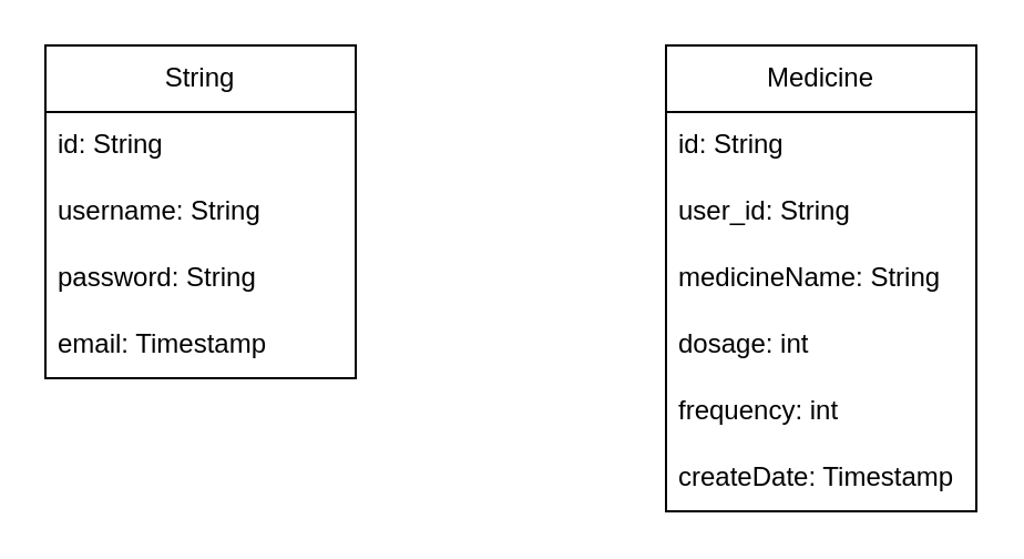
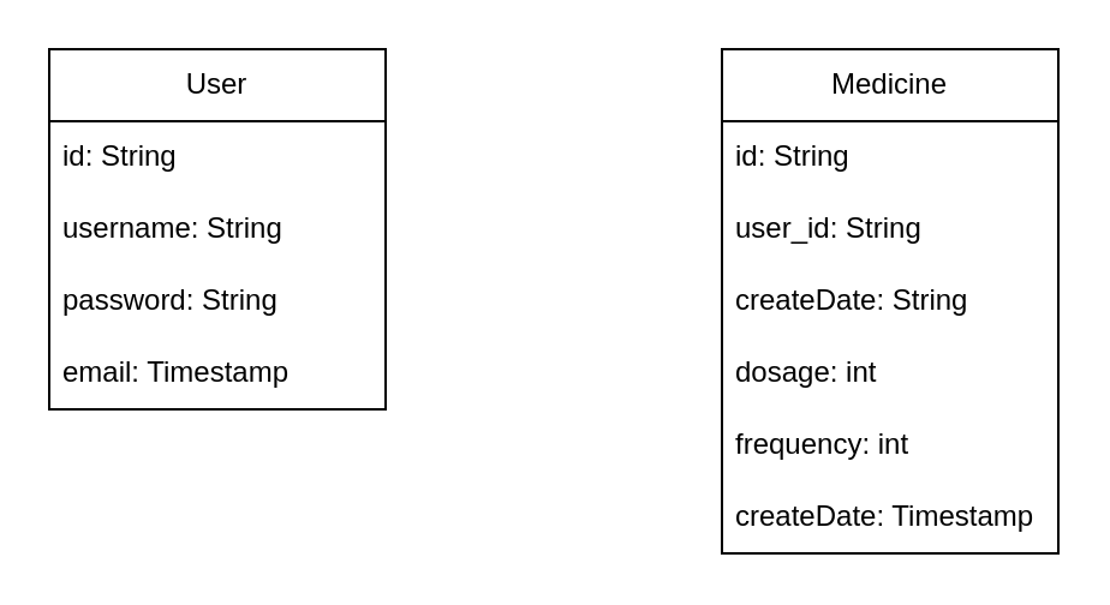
  <mxCell id="0" />
  <mxCell id="1" parent="0" />
  <mxCell id="2" value="Medicine" style="swimlane;fontStyle=0;childLayout=stackLayout;horizontal=1;startSize=30;horizontalStack=0;resizeParent=1;resizeParentMax=0;resizeLast=0;collapsible=1;marginBottom=0;whiteSpace=wrap;html=1;" vertex="1" parent="1"><mxGeometry x="300" y="20" width="140" height="210" as="geometry" /></mxCell>
  <mxCell id="3" value="id: String" style="text;strokeColor=none;fillColor=none;align=left;verticalAlign=middle;spacingLeft=4;spacingRight=4;overflow=hidden;points=[[0,0.5],[1,0.5]];portConstraint=eastwest;rotatable=0;whiteSpace=wrap;html=1;" vertex="1" parent="2"><mxGeometry y="30" width="140" height="30" as="geometry" /></mxCell>
  <mxCell id="4" value="user_id: String" style="text;strokeColor=none;fillColor=none;align=left;verticalAlign=middle;spacingLeft=4;spacingRight=4;overflow=hidden;points=[[0,0.5],[1,0.5]];portConstraint=eastwest;rotatable=0;whiteSpace=wrap;html=1;" vertex="1" parent="2"><mxGeometry y="60" width="140" height="30" as="geometry" /></mxCell>
- <mxCell id="5" value="medicineName: String" style="text;strokeColor=none;fillColor=none;align=left;verticalAlign=middle;spacingLeft=4;spacingRight=4;overflow=hidden;points=[[0,0.5],[1,0.5]];portConstraint=eastwest;rotatable=0;whiteSpace=wrap;html=1;" vertex="1" parent="2"><mxGeometry y="90" width="140" height="30" as="geometry" /></mxCell>
+ <mxCell id="5" value="createDate: String" style="text;strokeColor=none;fillColor=none;align=left;verticalAlign=middle;spacingLeft=4;spacingRight=4;overflow=hidden;points=[[0,0.5],[1,0.5]];portConstraint=eastwest;rotatable=0;whiteSpace=wrap;html=1;" vertex="1" parent="2"><mxGeometry y="90" width="140" height="30" as="geometry" /></mxCell>
  <mxCell id="6" value="dosage: int" style="text;strokeColor=none;fillColor=none;align=left;verticalAlign=middle;spacingLeft=4;spacingRight=4;overflow=hidden;points=[[0,0.5],[1,0.5]];portConstraint=eastwest;rotatable=0;whiteSpace=wrap;html=1;" vertex="1" parent="2"><mxGeometry y="120" width="140" height="30" as="geometry" /></mxCell>
  <mxCell id="7" value="frequency: int" style="text;strokeColor=none;fillColor=none;align=left;verticalAlign=middle;spacingLeft=4;spacingRight=4;overflow=hidden;points=[[0,0.5],[1,0.5]];portConstraint=eastwest;rotatable=0;whiteSpace=wrap;html=1;" vertex="1" parent="2"><mxGeometry y="150" width="140" height="30" as="geometry" /></mxCell>
  <mxCell id="8" value="createDate: Timestamp" style="text;strokeColor=none;fillColor=none;align=left;verticalAlign=middle;spacingLeft=4;spacingRight=4;overflow=hidden;points=[[0,0.5],[1,0.5]];portConstraint=eastwest;rotatable=0;whiteSpace=wrap;html=1;" vertex="1" parent="2"><mxGeometry y="180" width="140" height="30" as="geometry" /></mxCell>
- <mxCell id="9" value="String" style="swimlane;fontStyle=0;childLayout=stackLayout;horizontal=1;startSize=30;horizontalStack=0;resizeParent=1;resizeParentMax=0;resizeLast=0;collapsible=1;marginBottom=0;whiteSpace=wrap;html=1;" vertex="1" parent="1"><mxGeometry x="20" y="20" width="140" height="150" as="geometry" /></mxCell>
+ <mxCell id="9" value="User" style="swimlane;fontStyle=0;childLayout=stackLayout;horizontal=1;startSize=30;horizontalStack=0;resizeParent=1;resizeParentMax=0;resizeLast=0;collapsible=1;marginBottom=0;whiteSpace=wrap;html=1;" vertex="1" parent="1"><mxGeometry x="20" y="20" width="140" height="150" as="geometry" /></mxCell>
  <mxCell id="10" value="id: String" style="text;strokeColor=none;fillColor=none;align=left;verticalAlign=middle;spacingLeft=4;spacingRight=4;overflow=hidden;points=[[0,0.5],[1,0.5]];portConstraint=eastwest;rotatable=0;whiteSpace=wrap;html=1;" vertex="1" parent="9"><mxGeometry y="30" width="140" height="30" as="geometry" /></mxCell>
  <mxCell id="11" value="username: String" style="text;strokeColor=none;fillColor=none;align=left;verticalAlign=middle;spacingLeft=4;spacingRight=4;overflow=hidden;points=[[0,0.5],[1,0.5]];portConstraint=eastwest;rotatable=0;whiteSpace=wrap;html=1;" vertex="1" parent="9"><mxGeometry y="60" width="140" height="30" as="geometry" /></mxCell>
  <mxCell id="12" value="password: String" style="text;strokeColor=none;fillColor=none;align=left;verticalAlign=middle;spacingLeft=4;spacingRight=4;overflow=hidden;points=[[0,0.5],[1,0.5]];portConstraint=eastwest;rotatable=0;whiteSpace=wrap;html=1;" vertex="1" parent="9"><mxGeometry y="90" width="140" height="30" as="geometry" /></mxCell>
  <mxCell id="13" value="email: Timestamp" style="text;strokeColor=none;fillColor=none;align=left;verticalAlign=middle;spacingLeft=4;spacingRight=4;overflow=hidden;points=[[0,0.5],[1,0.5]];portConstraint=eastwest;rotatable=0;whiteSpace=wrap;html=1;" vertex="1" parent="9"><mxGeometry y="120" width="140" height="30" as="geometry" /></mxCell>
